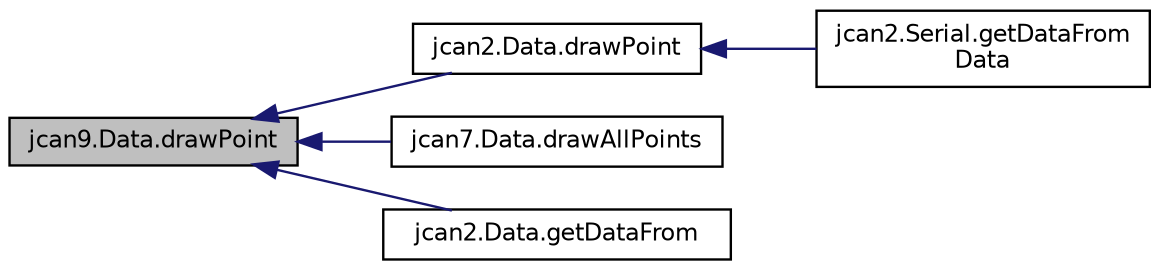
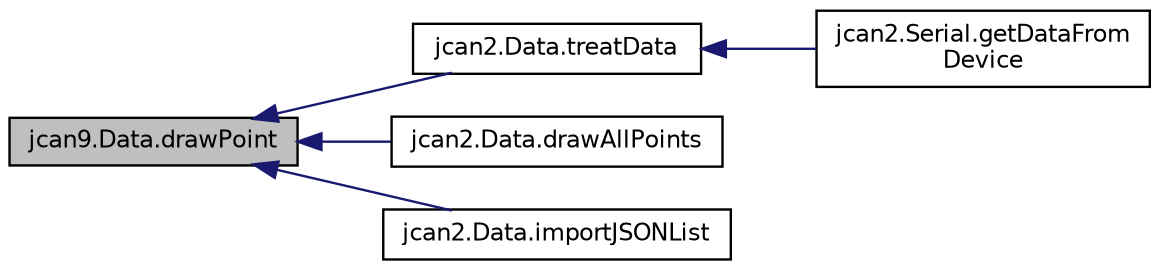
  digraph {
    rankdir=LR
    node [color=black fillcolor=white fontname=Helvetica fontsize=10 shape=record style=filled]
    edge [color=midnightblue dir=back fontname=Helvetica fontsize=10 labelfontname=Helvetica labelfontsize=10 style=solid]
    n1 [fillcolor=grey75 fontcolor=black height=0.2 label="jcan9.Data.drawPoint" width=0.4]
-   n2 [height=0.2 label="jcan2.Data.drawPoint" width=0.4]
-   n3 [height=0.2 label="jcan7.Data.drawAllPoints" width=0.4]
-   n4 [height=0.2 label="jcan2.Data.getDataFrom" width=0.4]
-   n5 [height=0.2 label="jcan2.Serial.getDataFrom\lData" width=0.4]
+   n2 [height=0.2 label="jcan2.Data.treatData" width=0.4]
+   n3 [height=0.2 label="jcan2.Data.drawAllPoints" width=0.4]
+   n4 [height=0.2 label="jcan2.Data.importJSONList" width=0.4]
+   n5 [height=0.2 label="jcan2.Serial.getDataFrom\lDevice" width=0.4]
    n1 -> n2
    n1 -> n3
    n1 -> n4
    n2 -> n5
  }
